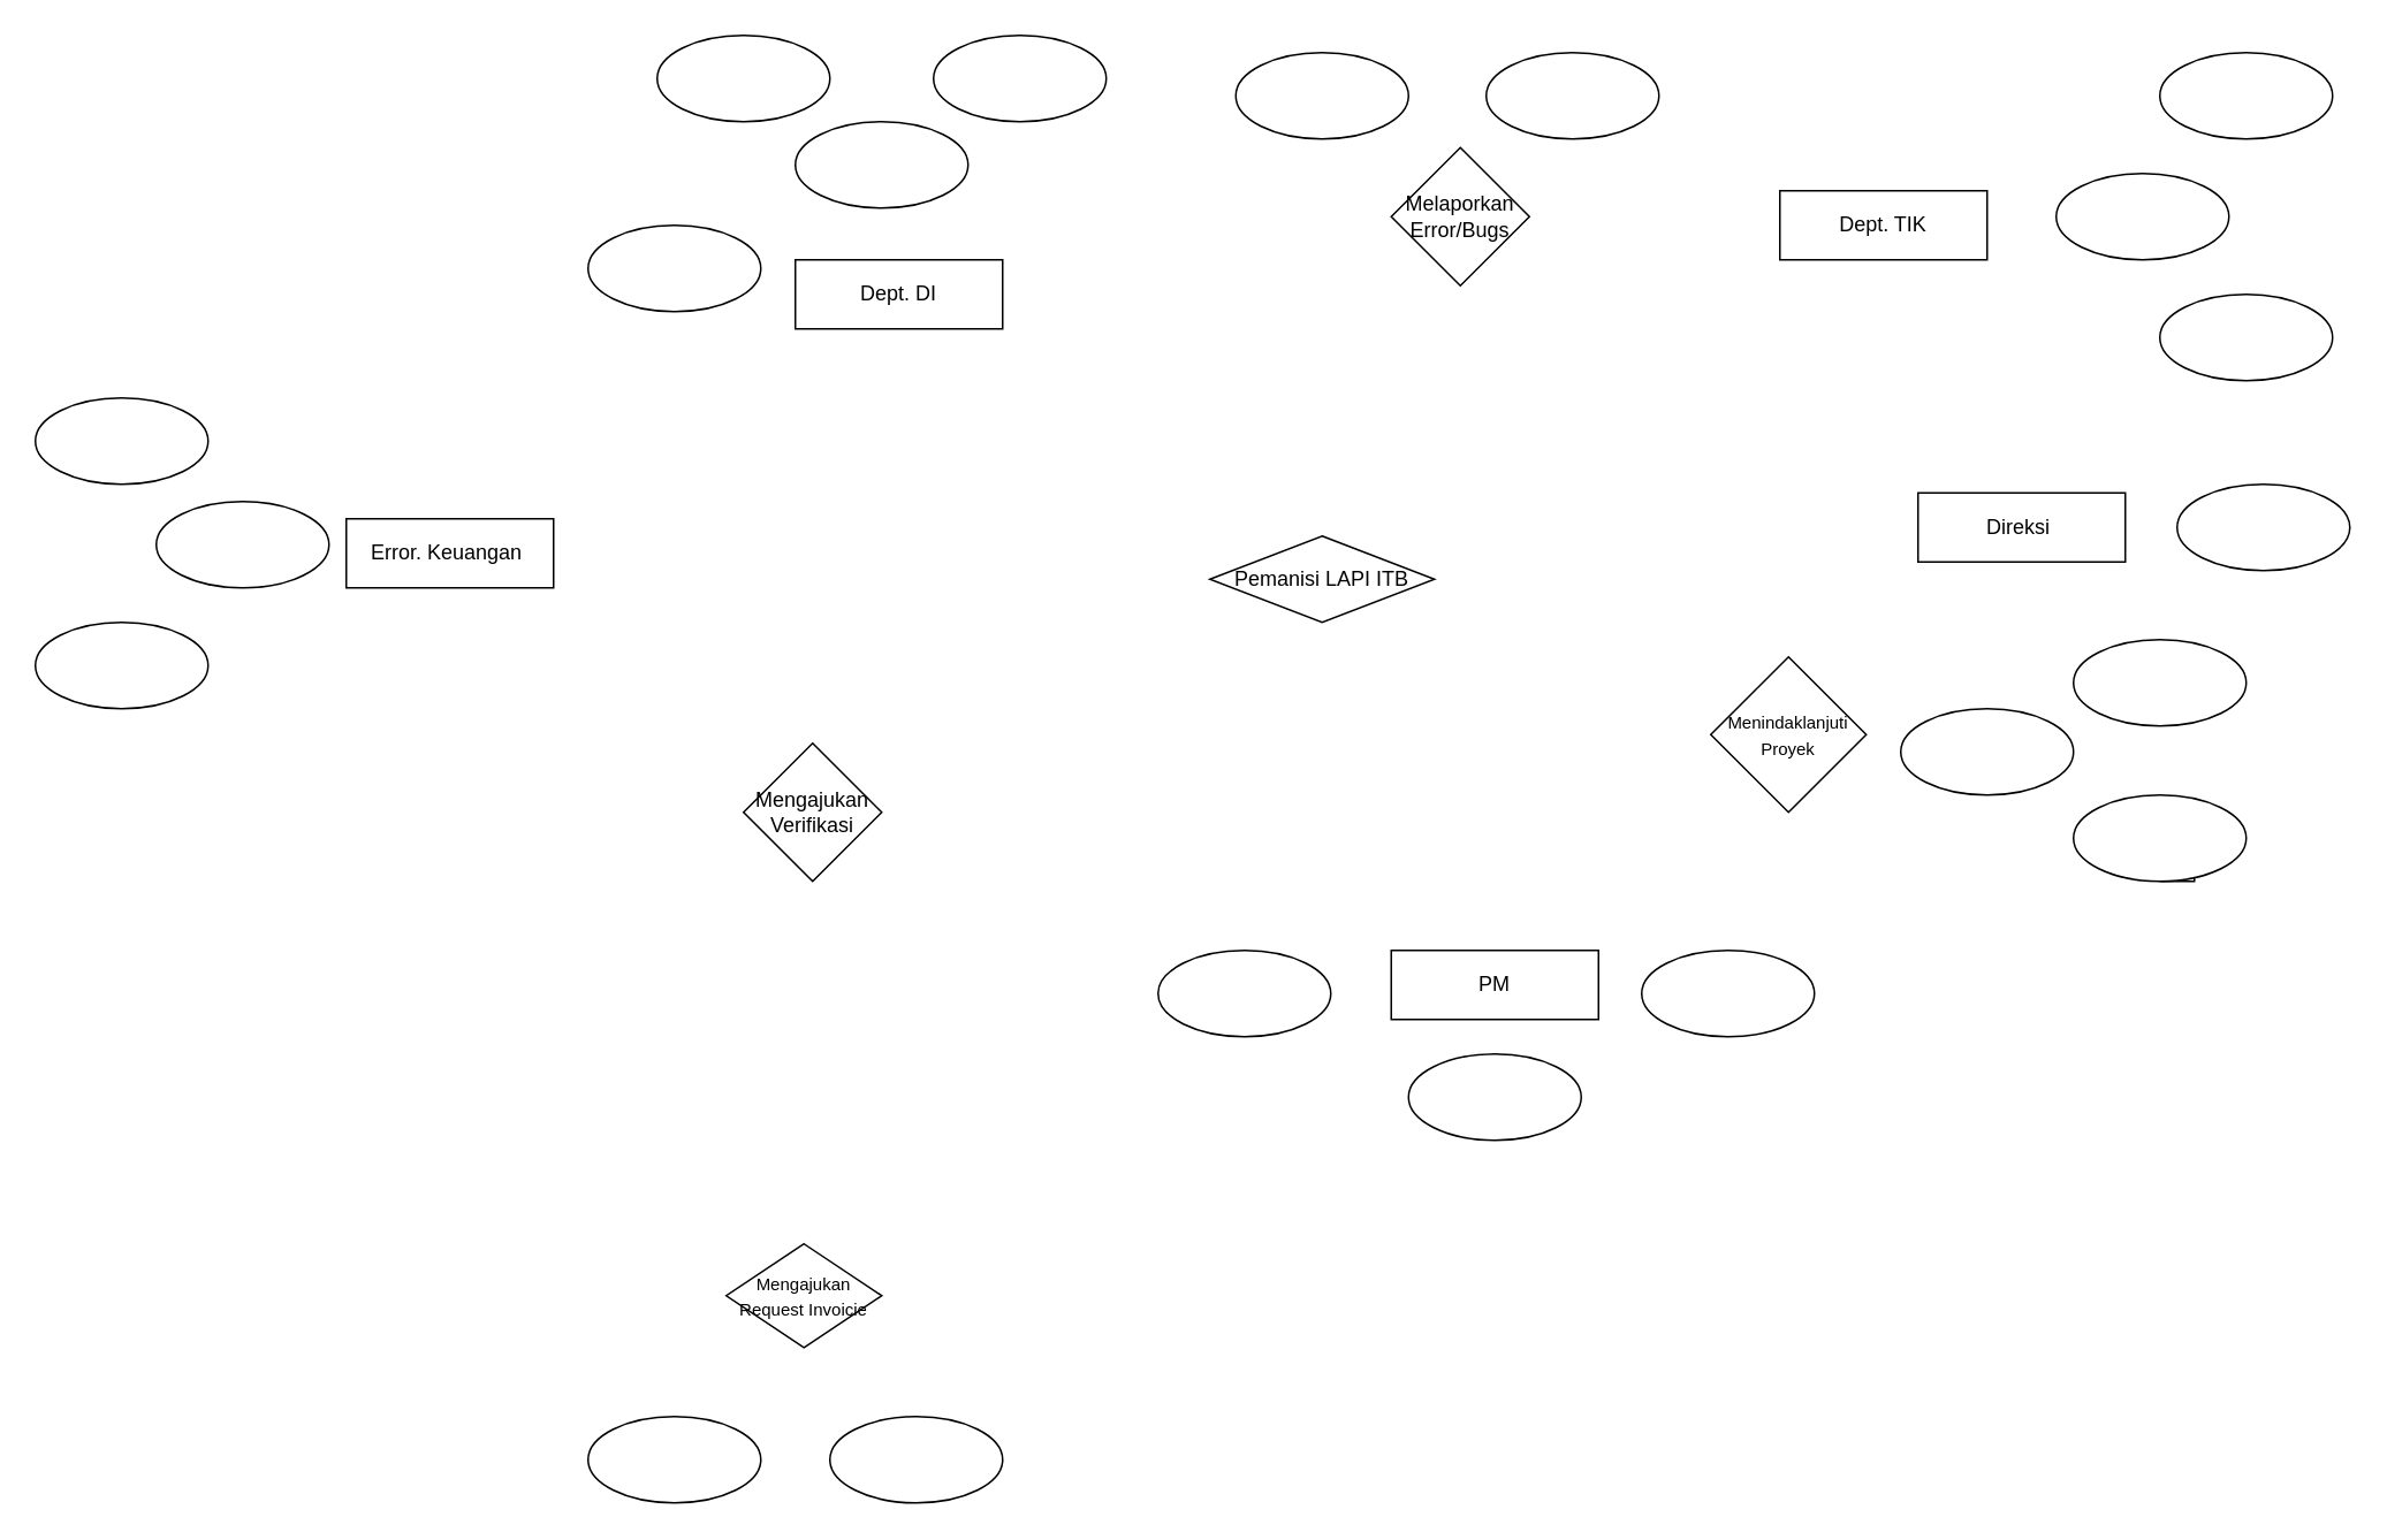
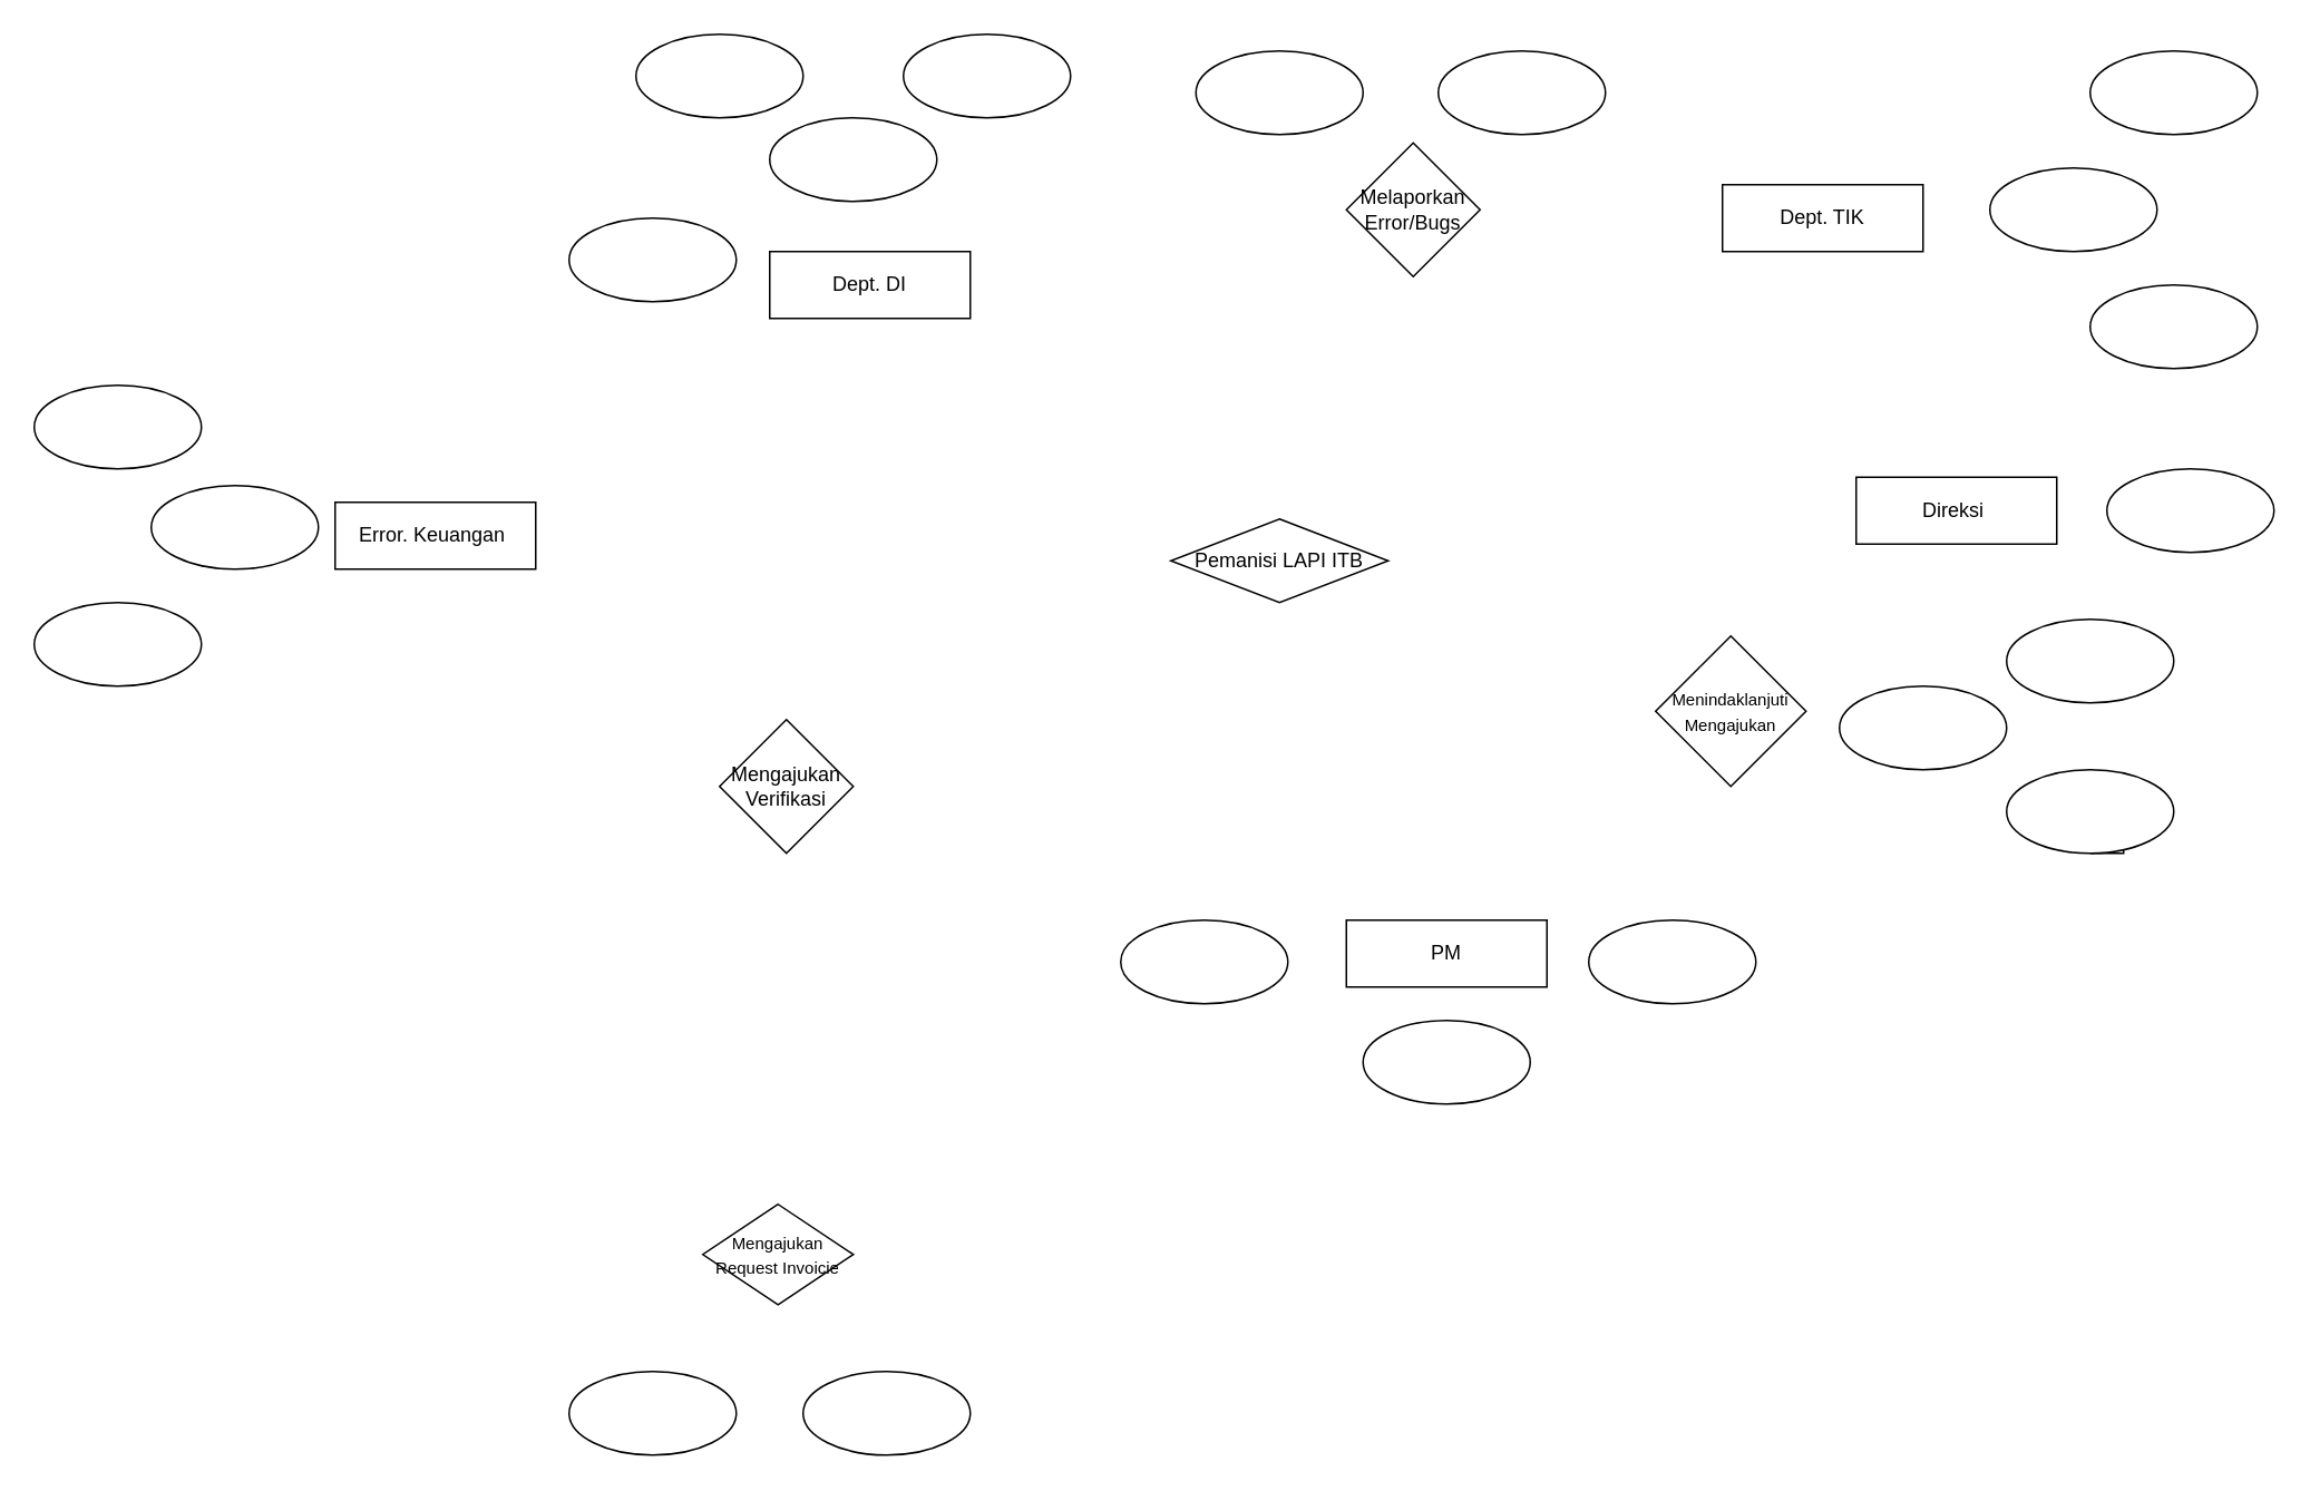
  <mxCell id="0" />
  <mxCell id="1" parent="0" />
  <mxCell id="2" value="Dept. TIK" style="rounded=0;whiteSpace=wrap;html=1;" vertex="1" parent="1"><mxGeometry x="1030" y="110" width="120" height="40" as="geometry" /></mxCell>
  <mxCell id="3" value="Dept. DI" style="rounded=0;whiteSpace=wrap;html=1;" vertex="1" parent="1"><mxGeometry x="460" y="150" width="120" height="40" as="geometry" /></mxCell>
  <mxCell id="4" value="Error. Keuangan&amp;nbsp;" style="rounded=0;whiteSpace=wrap;html=1;" vertex="1" parent="1"><mxGeometry x="200" y="300" width="120" height="40" as="geometry" /></mxCell>
  <mxCell id="5" value="Direksi&amp;nbsp;" style="rounded=0;whiteSpace=wrap;html=1;" vertex="1" parent="1"><mxGeometry x="1110" y="285" width="120" height="40" as="geometry" /></mxCell>
  <mxCell id="6" value="PM" style="rounded=0;whiteSpace=wrap;html=1;" vertex="1" parent="1"><mxGeometry x="805" y="550" width="120" height="40" as="geometry" /></mxCell>
  <mxCell id="7" value="" style="ellipse;whiteSpace=wrap;html=1;" vertex="1" parent="1"><mxGeometry x="670" y="550" width="100" height="50" as="geometry" /></mxCell>
  <mxCell id="8" value="" style="ellipse;whiteSpace=wrap;html=1;" vertex="1" parent="1"><mxGeometry x="815" y="610" width="100" height="50" as="geometry" /></mxCell>
  <mxCell id="9" value="" style="ellipse;whiteSpace=wrap;html=1;" vertex="1" parent="1"><mxGeometry x="950" y="550" width="100" height="50" as="geometry" /></mxCell>
  <mxCell id="10" value="" style="ellipse;whiteSpace=wrap;html=1;" vertex="1" parent="1"><mxGeometry x="380" y="20" width="100" height="50" as="geometry" /></mxCell>
  <mxCell id="11" value="" style="ellipse;whiteSpace=wrap;html=1;" vertex="1" parent="1"><mxGeometry y="130" width="100" height="50" as="geometry" x="340" /></mxCell>
  <mxCell id="12" value="" style="ellipse;whiteSpace=wrap;html=1;" vertex="1" parent="1"><mxGeometry x="540" y="20" width="100" height="50" as="geometry" /></mxCell>
  <mxCell id="13" value="" style="ellipse;whiteSpace=wrap;html=1;" vertex="1" parent="1"><mxGeometry x="460" y="70" width="100" height="50" as="geometry" /></mxCell>
  <mxCell id="14" style="edgeStyle=orthogonalEdgeStyle;rounded=0;orthogonalLoop=1;jettySize=auto;html=1;exitX=0.5;exitY=1;exitDx=0;exitDy=0;" edge="1" parent="1" source="3" target="3"><mxGeometry relative="1" as="geometry" /></mxCell>
  <mxCell id="15" value="" style="ellipse;whiteSpace=wrap;html=1;" vertex="1" parent="1"><mxGeometry x="1190" width="100" height="50" as="geometry" y="100" /></mxCell>
  <mxCell id="16" value="" style="ellipse;whiteSpace=wrap;html=1;" vertex="1" parent="1"><mxGeometry x="1250" y="30" width="100" height="50" as="geometry" /></mxCell>
  <mxCell id="17" value="" style="ellipse;whiteSpace=wrap;html=1;" vertex="1" parent="1"><mxGeometry x="1250" y="170" width="100" height="50" as="geometry" /></mxCell>
  <mxCell id="18" value="Melaporkan Error/Bugs" style="rhombus;whiteSpace=wrap;html=1;" vertex="1" parent="1"><mxGeometry x="805" y="85" width="80" height="80" as="geometry" /></mxCell>
  <mxCell id="19" value="" style="ellipse;whiteSpace=wrap;html=1;" vertex="1" parent="1"><mxGeometry x="715" y="30" width="100" height="50" as="geometry" /></mxCell>
  <mxCell id="20" value="" style="ellipse;whiteSpace=wrap;html=1;" vertex="1" parent="1"><mxGeometry x="860" y="30" width="100" height="50" as="geometry" /></mxCell>
  <mxCell id="21" value="Mengajukan Verifikasi" style="rhombus;whiteSpace=wrap;html=1;" vertex="1" parent="1"><mxGeometry x="430" y="430" width="80" height="80" as="geometry" /></mxCell>
  <mxCell id="22" value="&lt;font style=&quot;font-size: 10px;&quot;&gt;Mengajukan Request Invoicie&lt;/font&gt;" style="rhombus;whiteSpace=wrap;html=1;" vertex="1" parent="1"><mxGeometry x="420" y="720" width="90" height="60" as="geometry" /></mxCell>
  <mxCell id="23" value="" style="ellipse;whiteSpace=wrap;html=1;" vertex="1" parent="1"><mxGeometry x="20" y="230" width="100" height="50" as="geometry" /></mxCell>
  <mxCell id="24" value="" style="ellipse;whiteSpace=wrap;html=1;" vertex="1" parent="1"><mxGeometry x="20" y="360" width="100" height="50" as="geometry" /></mxCell>
  <mxCell id="25" value="" style="ellipse;whiteSpace=wrap;html=1;" vertex="1" parent="1"><mxGeometry x="90" y="290" width="100" height="50" as="geometry" /></mxCell>
- <mxCell id="26" value="&lt;font style=&quot;font-size: 10px;&quot;&gt;Menindaklanjuti Proyek&lt;/font&gt;" style="rhombus;whiteSpace=wrap;html=1;" vertex="1" parent="1"><mxGeometry x="990" y="380" width="90" height="90" as="geometry" /></mxCell>
+ <mxCell id="26" value="&lt;font style=&quot;font-size: 10px;&quot;&gt;Menindaklanjuti Mengajukan&lt;/font&gt;" style="rhombus;whiteSpace=wrap;html=1;" vertex="1" parent="1"><mxGeometry x="990" y="380" width="90" height="90" as="geometry" /></mxCell>
  <mxCell id="27" value="" style="ellipse;whiteSpace=wrap;html=1;rotation=0;" vertex="1" parent="1"><mxGeometry y="820" width="100" height="50" as="geometry" x="340" /></mxCell>
  <mxCell id="28" value="" style="ellipse;whiteSpace=wrap;html=1;rotation=0;" vertex="1" parent="1"><mxGeometry x="480" y="820" width="100" height="50" as="geometry" /></mxCell>
  <mxCell id="29" value="" style="ellipse;whiteSpace=wrap;html=1;" vertex="1" parent="1"><mxGeometry x="1260" y="280" width="100" height="50" as="geometry" /></mxCell>
  <mxCell id="30" value="" style="ellipse;whiteSpace=wrap;html=1;" vertex="1" parent="1"><mxGeometry x="1100" y="410" width="100" height="50" as="geometry" /></mxCell>
  <mxCell id="31" style="edgeStyle=orthogonalEdgeStyle;rounded=0;orthogonalLoop=1;jettySize=auto;html=1;exitX=0.5;exitY=1;exitDx=0;exitDy=0;" edge="1" parent="1" source="32"><mxGeometry relative="1" as="geometry"><mxPoint x="1270" y="480" as="targetPoint" /></mxGeometry></mxCell>
  <mxCell id="32" value="" style="ellipse;whiteSpace=wrap;html=1;" vertex="1" parent="1"><mxGeometry x="1200" y="460" width="100" height="50" as="geometry" /></mxCell>
  <mxCell id="33" value="" style="ellipse;whiteSpace=wrap;html=1;" vertex="1" parent="1"><mxGeometry x="1200" y="370" width="100" height="50" as="geometry" /></mxCell>
  <mxCell id="34" value="Pemanisi LAPI ITB" style="shape=rhombus;html=1;dashed=0;whiteSpace=wrap;perimeter=rhombusPerimeter;" vertex="1" parent="1"><mxGeometry x="700" y="310" width="130" height="50" as="geometry" /></mxCell>
